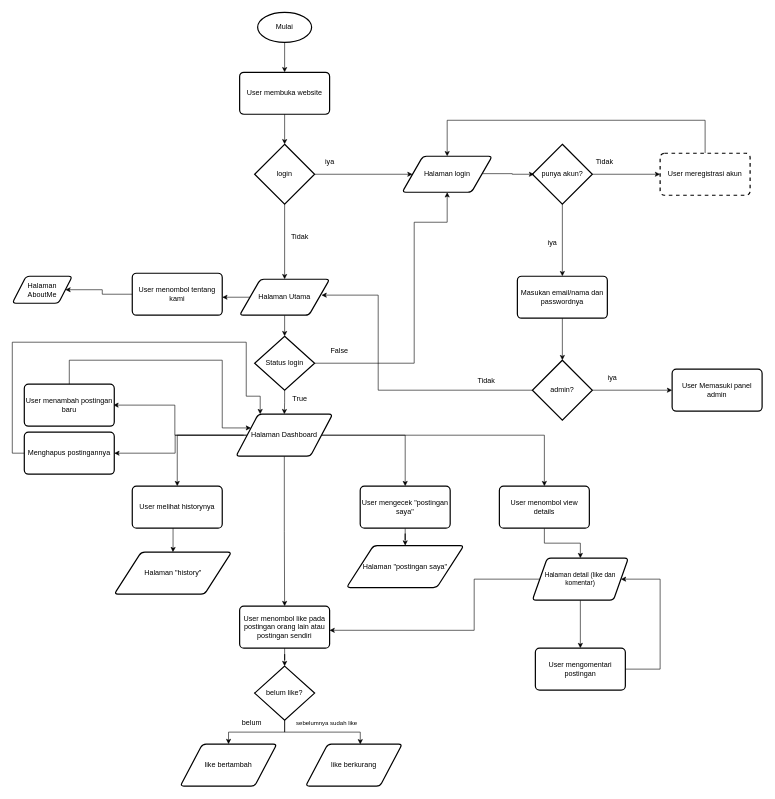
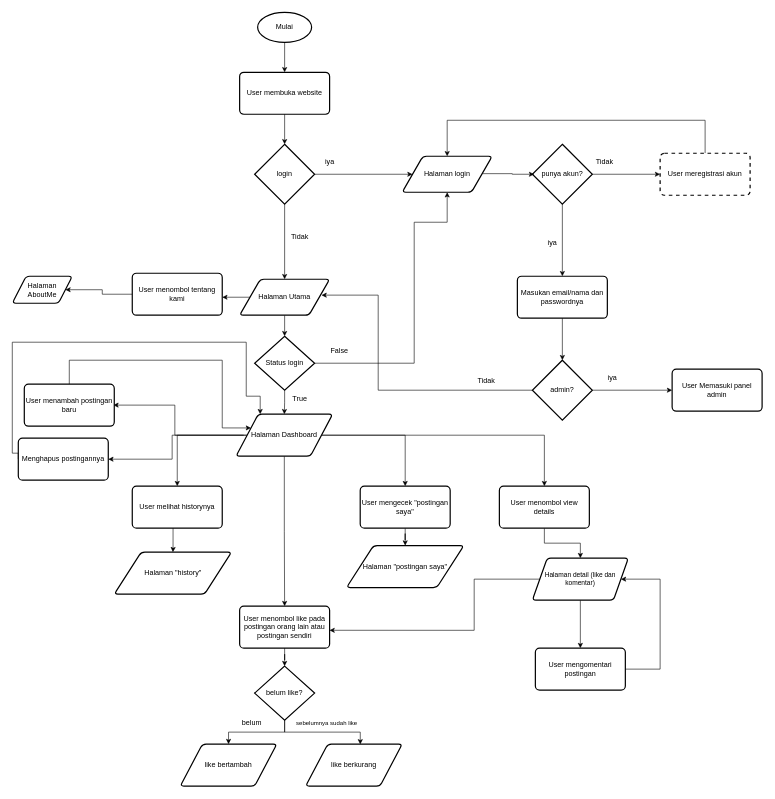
  <mxCell id="0" />
  <mxCell id="1" parent="0" />
  <mxCell id="2" style="edgeStyle=orthogonalEdgeStyle;rounded=0;orthogonalLoop=1;jettySize=auto;html=1;" edge="1" parent="1" source="3" target="4"><mxGeometry relative="1" as="geometry" /></mxCell>
  <mxCell id="3" value="Mulai" style="strokeWidth=2;html=1;shape=mxgraph.flowchart.start_1;whiteSpace=wrap;" vertex="1" parent="1"><mxGeometry x="429" y="20" width="90" height="50" as="geometry" /></mxCell>
  <mxCell id="4" value="User membuka website" style="rounded=1;whiteSpace=wrap;html=1;absoluteArcSize=1;arcSize=14;strokeWidth=2;" vertex="1" parent="1"><mxGeometry x="399" y="120" width="150" height="70" as="geometry" /></mxCell>
  <mxCell id="5" style="edgeStyle=orthogonalEdgeStyle;rounded=0;orthogonalLoop=1;jettySize=auto;html=1;" edge="1" parent="1" source="7" target="37"><mxGeometry relative="1" as="geometry"><mxPoint x="670" y="290" as="targetPoint" /></mxGeometry></mxCell>
  <mxCell id="6" style="edgeStyle=orthogonalEdgeStyle;rounded=0;orthogonalLoop=1;jettySize=auto;html=1;entryX=0.5;entryY=0;entryDx=0;entryDy=0;" edge="1" parent="1" source="7" target="34"><mxGeometry relative="1" as="geometry"><mxPoint x="474" y="460" as="targetPoint" /></mxGeometry></mxCell>
  <mxCell id="7" value="login" style="strokeWidth=2;html=1;shape=mxgraph.flowchart.decision;whiteSpace=wrap;" vertex="1" parent="1"><mxGeometry x="424" y="240" width="100" height="100" as="geometry" /></mxCell>
  <mxCell id="8" style="edgeStyle=orthogonalEdgeStyle;rounded=0;orthogonalLoop=1;jettySize=auto;html=1;entryX=0;entryY=0.5;entryDx=0;entryDy=0;" edge="1" parent="1" source="10" target="13"><mxGeometry relative="1" as="geometry" /></mxCell>
  <mxCell id="9" style="edgeStyle=orthogonalEdgeStyle;rounded=0;orthogonalLoop=1;jettySize=auto;html=1;" edge="1" parent="1" source="10" target="14"><mxGeometry relative="1" as="geometry" /></mxCell>
  <mxCell id="10" value="punya akun?" style="strokeWidth=2;html=1;shape=mxgraph.flowchart.decision;whiteSpace=wrap;" vertex="1" parent="1"><mxGeometry x="887" y="240" width="100" height="100" as="geometry" /></mxCell>
  <mxCell id="11" style="edgeStyle=orthogonalEdgeStyle;rounded=0;orthogonalLoop=1;jettySize=auto;html=1;entryX=0.03;entryY=0.5;entryDx=0;entryDy=0;entryPerimeter=0;exitX=0.894;exitY=0.483;exitDx=0;exitDy=0;exitPerimeter=0;" edge="1" parent="1" source="37" target="10"><mxGeometry relative="1" as="geometry"><mxPoint x="820" y="290" as="sourcePoint" /></mxGeometry></mxCell>
  <mxCell id="12" style="edgeStyle=orthogonalEdgeStyle;rounded=0;orthogonalLoop=1;jettySize=auto;html=1;entryX=0.5;entryY=0;entryDx=0;entryDy=0;" edge="1" parent="1" source="13" target="37"><mxGeometry relative="1" as="geometry"><mxPoint x="745" y="255" as="targetPoint" /><Array as="points"><mxPoint x="1175" y="200" /><mxPoint x="745" y="200" /></Array></mxGeometry></mxCell>
  <mxCell id="13" value="User meregistrasi akun" style="rounded=1;whiteSpace=wrap;html=1;absoluteArcSize=1;arcSize=14;strokeWidth=2;dashed=1;" vertex="1" parent="1"><mxGeometry x="1100" y="255" width="150" height="70" as="geometry" /></mxCell>
  <mxCell id="14" value="Masukan email/nama dan passwordnya" style="rounded=1;whiteSpace=wrap;html=1;absoluteArcSize=1;arcSize=14;strokeWidth=2;" vertex="1" parent="1"><mxGeometry x="862" y="460" width="150" height="70" as="geometry" /></mxCell>
  <mxCell id="15" value="iya" style="text;html=1;align=center;verticalAlign=middle;resizable=0;points=[];autosize=1;strokeColor=none;fillColor=none;" vertex="1" parent="1"><mxGeometry x="900" y="390" width="40" height="30" as="geometry" /></mxCell>
  <mxCell id="16" value="Tidak" style="text;html=1;align=center;verticalAlign=middle;resizable=0;points=[];autosize=1;strokeColor=none;fillColor=none;" vertex="1" parent="1"><mxGeometry x="982" y="255" width="50" height="30" as="geometry" /></mxCell>
  <mxCell id="17" value="Tidak" style="text;html=1;align=center;verticalAlign=middle;resizable=0;points=[];autosize=1;strokeColor=none;fillColor=none;" vertex="1" parent="1"><mxGeometry x="474" y="379" width="50" height="30" as="geometry" /></mxCell>
  <mxCell id="18" value="iya" style="text;html=1;align=center;verticalAlign=middle;resizable=0;points=[];autosize=1;strokeColor=none;fillColor=none;" vertex="1" parent="1"><mxGeometry x="529" y="255" width="40" height="30" as="geometry" /></mxCell>
  <mxCell id="19" style="edgeStyle=orthogonalEdgeStyle;rounded=0;orthogonalLoop=1;jettySize=auto;html=1;entryX=0.5;entryY=0;entryDx=0;entryDy=0;entryPerimeter=0;" edge="1" parent="1" source="4" target="7"><mxGeometry relative="1" as="geometry" /></mxCell>
  <mxCell id="20" style="edgeStyle=orthogonalEdgeStyle;rounded=0;orthogonalLoop=1;jettySize=auto;html=1;entryX=0.5;entryY=0;entryDx=0;entryDy=0;" edge="1" parent="1" source="22" target="48"><mxGeometry relative="1" as="geometry"><mxPoint x="474" y="690" as="targetPoint" /></mxGeometry></mxCell>
  <mxCell id="21" style="rounded=0;orthogonalLoop=1;jettySize=auto;html=1;entryX=0.5;entryY=1;entryDx=0;entryDy=0;exitX=1;exitY=0.5;exitDx=0;exitDy=0;exitPerimeter=0;edgeStyle=orthogonalEdgeStyle;strokeColor=light-dark(#000000,#FFF600);" edge="1" parent="1" source="22" target="37"><mxGeometry relative="1" as="geometry"><mxPoint x="745" y="325" as="targetPoint" /><Array as="points"><mxPoint x="690" y="605" /><mxPoint x="690" y="370" /><mxPoint x="745" y="370" /></Array></mxGeometry></mxCell>
  <mxCell id="22" value="Status login" style="strokeWidth=2;html=1;shape=mxgraph.flowchart.decision;whiteSpace=wrap;" vertex="1" parent="1"><mxGeometry x="424" y="560" width="100" height="90" as="geometry" /></mxCell>
  <mxCell id="23" style="edgeStyle=orthogonalEdgeStyle;rounded=0;orthogonalLoop=1;jettySize=auto;html=1;entryX=0.5;entryY=0;entryDx=0;entryDy=0;entryPerimeter=0;exitX=0.5;exitY=1;exitDx=0;exitDy=0;" edge="1" parent="1" source="34" target="22"><mxGeometry relative="1" as="geometry"><mxPoint x="474" y="530" as="sourcePoint" /></mxGeometry></mxCell>
  <mxCell id="24" style="edgeStyle=orthogonalEdgeStyle;rounded=0;orthogonalLoop=1;jettySize=auto;html=1;entryX=0;entryY=0.5;entryDx=0;entryDy=0;" edge="1" parent="1" source="26" target="28"><mxGeometry relative="1" as="geometry" /></mxCell>
  <mxCell id="25" style="edgeStyle=orthogonalEdgeStyle;rounded=0;orthogonalLoop=1;jettySize=auto;html=1;entryX=0.91;entryY=0.442;entryDx=0;entryDy=0;entryPerimeter=0;" edge="1" parent="1" source="26" target="34"><mxGeometry relative="1" as="geometry"><mxPoint x="549" y="495" as="targetPoint" /><Array as="points"><mxPoint x="630" y="650" /><mxPoint x="630" y="492" /></Array></mxGeometry></mxCell>
  <mxCell id="26" value="admin?" style="strokeWidth=2;html=1;shape=mxgraph.flowchart.decision;whiteSpace=wrap;" vertex="1" parent="1"><mxGeometry x="887" y="600" width="100" height="100" as="geometry" /></mxCell>
  <mxCell id="27" style="edgeStyle=orthogonalEdgeStyle;rounded=0;orthogonalLoop=1;jettySize=auto;html=1;entryX=0.5;entryY=0;entryDx=0;entryDy=0;entryPerimeter=0;" edge="1" parent="1" source="14" target="26"><mxGeometry relative="1" as="geometry" /></mxCell>
  <mxCell id="28" value="User Memasuki panel admin" style="rounded=1;whiteSpace=wrap;html=1;absoluteArcSize=1;arcSize=14;strokeWidth=2;" vertex="1" parent="1"><mxGeometry x="1120" y="615" width="150" height="70" as="geometry" /></mxCell>
  <mxCell id="29" value="iya" style="text;html=1;align=center;verticalAlign=middle;resizable=0;points=[];autosize=1;strokeColor=none;fillColor=none;" vertex="1" parent="1"><mxGeometry x="1000" y="615" width="40" height="30" as="geometry" /></mxCell>
  <mxCell id="30" value="Tidak" style="text;html=1;align=center;verticalAlign=middle;resizable=0;points=[];autosize=1;strokeColor=none;fillColor=none;" vertex="1" parent="1"><mxGeometry x="785" y="620" width="50" height="30" as="geometry" /></mxCell>
  <mxCell id="31" value="False" style="text;html=1;align=center;verticalAlign=middle;resizable=0;points=[];autosize=1;strokeColor=none;fillColor=none;" vertex="1" parent="1"><mxGeometry x="540" y="570" width="50" height="30" as="geometry" /></mxCell>
  <mxCell id="32" value="True" style="text;html=1;align=center;verticalAlign=middle;resizable=0;points=[];autosize=1;strokeColor=none;fillColor=none;" vertex="1" parent="1"><mxGeometry x="474" y="650" width="50" height="30" as="geometry" /></mxCell>
  <mxCell id="33" style="edgeStyle=orthogonalEdgeStyle;rounded=0;orthogonalLoop=1;jettySize=auto;html=1;" edge="1" parent="1" source="34" target="36"><mxGeometry relative="1" as="geometry"><Array as="points"><mxPoint x="400" y="490" /><mxPoint x="400" y="490" /></Array></mxGeometry></mxCell>
  <mxCell id="34" value="Halaman Utama" style="shape=parallelogram;html=1;strokeWidth=2;perimeter=parallelogramPerimeter;whiteSpace=wrap;rounded=1;arcSize=12;size=0.23;" vertex="1" parent="1"><mxGeometry x="399" y="465" width="150" height="60" as="geometry" /></mxCell>
  <mxCell id="35" style="edgeStyle=orthogonalEdgeStyle;rounded=0;orthogonalLoop=1;jettySize=auto;html=1;entryX=1;entryY=0.5;entryDx=0;entryDy=0;" edge="1" parent="1" source="36" target="38"><mxGeometry relative="1" as="geometry" /></mxCell>
  <mxCell id="36" value="User menombol tentang kami" style="rounded=1;whiteSpace=wrap;html=1;absoluteArcSize=1;arcSize=14;strokeWidth=2;" vertex="1" parent="1"><mxGeometry x="220" y="455" width="150" height="70" as="geometry" /></mxCell>
  <mxCell id="37" value="Halaman login" style="shape=parallelogram;html=1;strokeWidth=2;perimeter=parallelogramPerimeter;whiteSpace=wrap;rounded=1;arcSize=12;size=0.23;" vertex="1" parent="1"><mxGeometry x="670" y="260" width="150" height="60" as="geometry" /></mxCell>
  <mxCell id="38" value="Halaman AboutMe" style="shape=parallelogram;html=1;strokeWidth=2;perimeter=parallelogramPerimeter;whiteSpace=wrap;rounded=1;arcSize=12;size=0.23;" vertex="1" parent="1"><mxGeometry x="20" y="460" width="100" height="45" as="geometry" /></mxCell>
  <mxCell id="39" style="edgeStyle=orthogonalEdgeStyle;rounded=0;orthogonalLoop=1;jettySize=auto;html=1;" edge="1" parent="1" source="41" target="61"><mxGeometry relative="1" as="geometry" /></mxCell>
  <mxCell id="40" style="edgeStyle=orthogonalEdgeStyle;rounded=0;orthogonalLoop=1;jettySize=auto;html=1;entryX=0.566;entryY=0.006;entryDx=0;entryDy=0;entryPerimeter=0;" edge="1" parent="1" source="41" target="63"><mxGeometry relative="1" as="geometry"><mxPoint x="520" y="1020" as="targetPoint" /></mxGeometry></mxCell>
  <mxCell id="41" value="belum like?" style="strokeWidth=2;html=1;shape=mxgraph.flowchart.decision;whiteSpace=wrap;" vertex="1" parent="1"><mxGeometry x="424" y="1110" width="100" height="90" as="geometry" /></mxCell>
  <mxCell id="42" value="" style="edgeStyle=orthogonalEdgeStyle;rounded=0;orthogonalLoop=1;jettySize=auto;html=1;entryX=0.99;entryY=0.498;entryDx=0;entryDy=0;entryPerimeter=0;" edge="1" parent="1" target="50"><mxGeometry relative="1" as="geometry"><mxPoint x="405.755" y="725" as="sourcePoint" /><mxPoint x="184.24" y="675" as="targetPoint" /><Array as="points"><mxPoint x="291" y="725" /><mxPoint x="291" y="675" /></Array></mxGeometry></mxCell>
  <mxCell id="43" style="edgeStyle=orthogonalEdgeStyle;rounded=0;orthogonalLoop=1;jettySize=auto;html=1;entryX=0.5;entryY=0;entryDx=0;entryDy=0;" edge="1" parent="1" source="48" target="52"><mxGeometry relative="1" as="geometry" /></mxCell>
  <mxCell id="44" style="edgeStyle=orthogonalEdgeStyle;rounded=0;orthogonalLoop=1;jettySize=auto;html=1;entryX=0.5;entryY=0;entryDx=0;entryDy=0;" edge="1" parent="1" source="48" target="53"><mxGeometry relative="1" as="geometry"><Array as="points"><mxPoint x="295" y="725" /></Array></mxGeometry></mxCell>
  <mxCell id="45" style="edgeStyle=orthogonalEdgeStyle;rounded=0;orthogonalLoop=1;jettySize=auto;html=1;entryX=1;entryY=0.5;entryDx=0;entryDy=0;" edge="1" parent="1" source="48" target="58"><mxGeometry relative="1" as="geometry" /></mxCell>
  <mxCell id="46" style="edgeStyle=orthogonalEdgeStyle;rounded=0;orthogonalLoop=1;jettySize=auto;html=1;entryX=0.5;entryY=0;entryDx=0;entryDy=0;" edge="1" parent="1" source="48" target="59"><mxGeometry relative="1" as="geometry" /></mxCell>
  <mxCell id="47" style="edgeStyle=orthogonalEdgeStyle;rounded=0;orthogonalLoop=1;jettySize=auto;html=1;" edge="1" parent="1" source="48" target="66"><mxGeometry relative="1" as="geometry" /></mxCell>
  <mxCell id="48" value="Halaman Dashboard" style="shape=parallelogram;html=1;strokeWidth=2;perimeter=parallelogramPerimeter;whiteSpace=wrap;rounded=1;arcSize=12;size=0.23;" vertex="1" parent="1"><mxGeometry x="393" y="690" width="161" height="70" as="geometry" /></mxCell>
  <mxCell id="49" style="edgeStyle=orthogonalEdgeStyle;rounded=0;orthogonalLoop=1;jettySize=auto;html=1;entryX=0;entryY=0.25;entryDx=0;entryDy=0;" edge="1" parent="1" source="50" target="48"><mxGeometry relative="1" as="geometry"><mxPoint x="140" y="580" as="targetPoint" /><Array as="points"><mxPoint x="115" y="600" /><mxPoint x="370" y="600" /><mxPoint x="370" y="713" /><mxPoint x="418" y="713" /></Array></mxGeometry></mxCell>
  <mxCell id="50" value="User menambah postingan baru" style="rounded=1;whiteSpace=wrap;html=1;absoluteArcSize=1;arcSize=14;strokeWidth=2;" vertex="1" parent="1"><mxGeometry x="40" y="640" width="150" height="70" as="geometry" /></mxCell>
  <mxCell id="51" style="edgeStyle=orthogonalEdgeStyle;rounded=0;orthogonalLoop=1;jettySize=auto;html=1;entryX=0.5;entryY=0;entryDx=0;entryDy=0;" edge="1" parent="1" source="52" target="54"><mxGeometry relative="1" as="geometry" /></mxCell>
  <mxCell id="52" value="User mengecek &quot;postingan saya&quot;" style="rounded=1;whiteSpace=wrap;html=1;absoluteArcSize=1;arcSize=14;strokeWidth=2;" vertex="1" parent="1"><mxGeometry x="600" y="810" width="150" height="70" as="geometry" /></mxCell>
  <mxCell id="53" value="User melihat historynya" style="rounded=1;whiteSpace=wrap;html=1;absoluteArcSize=1;arcSize=14;strokeWidth=2;" vertex="1" parent="1"><mxGeometry x="220" y="810" width="150" height="70" as="geometry" /></mxCell>
  <mxCell id="54" value="Halaman &quot;postingan saya&quot;" style="shape=parallelogram;html=1;strokeWidth=2;perimeter=parallelogramPerimeter;whiteSpace=wrap;rounded=1;arcSize=12;size=0.23;" vertex="1" parent="1"><mxGeometry x="577.25" y="909" width="195.5" height="70" as="geometry" /></mxCell>
  <mxCell id="55" value="Halaman &quot;history&quot;" style="shape=parallelogram;html=1;strokeWidth=2;perimeter=parallelogramPerimeter;whiteSpace=wrap;rounded=1;arcSize=12;size=0.23;" vertex="1" parent="1"><mxGeometry x="190" y="920" width="195.5" height="70" as="geometry" /></mxCell>
  <mxCell id="56" style="edgeStyle=orthogonalEdgeStyle;rounded=0;orthogonalLoop=1;jettySize=auto;html=1;entryX=0.5;entryY=0;entryDx=0;entryDy=0;" edge="1" parent="1" source="53" target="55"><mxGeometry relative="1" as="geometry"><Array as="points"><mxPoint x="288" y="915" /><mxPoint x="288" y="915" /></Array></mxGeometry></mxCell>
  <mxCell id="57" style="edgeStyle=orthogonalEdgeStyle;rounded=0;orthogonalLoop=1;jettySize=auto;html=1;entryX=0.25;entryY=0;entryDx=0;entryDy=0;exitX=0;exitY=0.5;exitDx=0;exitDy=0;" edge="1" parent="1" source="58" target="48"><mxGeometry relative="1" as="geometry"><Array as="points"><mxPoint x="20" y="755" /><mxPoint x="20" y="570" /><mxPoint x="410" y="570" /><mxPoint x="410" y="660" /><mxPoint x="433" y="660" /></Array></mxGeometry></mxCell>
- <mxCell id="58" value="Menghapus postingannya" style="rounded=1;whiteSpace=wrap;html=1;absoluteArcSize=1;arcSize=14;strokeWidth=2;" vertex="1" parent="1"><mxGeometry x="40" y="720" width="150" height="70" as="geometry" /></mxCell>
+ <mxCell id="58" value="Menghapus postingannya" style="rounded=1;whiteSpace=wrap;html=1;absoluteArcSize=1;arcSize=14;strokeWidth=2;" vertex="1" parent="1"><mxGeometry x="30" y="730" width="150" height="70" as="geometry" /></mxCell>
  <mxCell id="59" value="User menombol like pada postingan orang lain atau postingan sendiri" style="rounded=1;whiteSpace=wrap;html=1;absoluteArcSize=1;arcSize=14;strokeWidth=2;" vertex="1" parent="1"><mxGeometry x="399" y="1010" width="150" height="70" as="geometry" /></mxCell>
  <mxCell id="60" style="edgeStyle=orthogonalEdgeStyle;rounded=0;orthogonalLoop=1;jettySize=auto;html=1;entryX=0.5;entryY=0;entryDx=0;entryDy=0;entryPerimeter=0;" edge="1" parent="1" source="59" target="41"><mxGeometry relative="1" as="geometry" /></mxCell>
  <mxCell id="61" value="like bertambah" style="shape=parallelogram;html=1;strokeWidth=2;perimeter=parallelogramPerimeter;whiteSpace=wrap;rounded=1;arcSize=12;size=0.23;" vertex="1" parent="1"><mxGeometry x="300" y="1240" width="161" height="70" as="geometry" /></mxCell>
  <mxCell id="62" value="belum" style="text;html=1;align=center;verticalAlign=middle;resizable=0;points=[];autosize=1;strokeColor=none;fillColor=none;" vertex="1" parent="1"><mxGeometry x="389" y="1190" width="60" height="30" as="geometry" /></mxCell>
  <mxCell id="63" value="like berkurang" style="shape=parallelogram;html=1;strokeWidth=2;perimeter=parallelogramPerimeter;whiteSpace=wrap;rounded=1;arcSize=12;size=0.23;" vertex="1" parent="1"><mxGeometry x="509" y="1240" width="161" height="70" as="geometry" /></mxCell>
  <mxCell id="64" value="sebelumnya sudah like" style="text;html=1;align=center;verticalAlign=middle;resizable=0;points=[];autosize=1;strokeColor=none;fillColor=none;fontSize=10;" vertex="1" parent="1"><mxGeometry x="478.5" y="1190" width="130" height="30" as="geometry" /></mxCell>
  <mxCell id="65" style="edgeStyle=orthogonalEdgeStyle;rounded=0;orthogonalLoop=1;jettySize=auto;html=1;" edge="1" parent="1" source="66" target="68"><mxGeometry relative="1" as="geometry" /></mxCell>
  <mxCell id="66" value="User menombol view details" style="rounded=1;whiteSpace=wrap;html=1;absoluteArcSize=1;arcSize=14;strokeWidth=2;" vertex="1" parent="1"><mxGeometry x="832" y="810" width="150" height="70" as="geometry" /></mxCell>
  <mxCell id="67" style="edgeStyle=orthogonalEdgeStyle;rounded=0;orthogonalLoop=1;jettySize=auto;html=1;entryX=0.5;entryY=0;entryDx=0;entryDy=0;" edge="1" parent="1" source="68" target="70"><mxGeometry relative="1" as="geometry" /></mxCell>
  <mxCell id="68" value="Halaman detail (like dan komentar)" style="shape=parallelogram;html=1;strokeWidth=2;perimeter=parallelogramPerimeter;whiteSpace=wrap;rounded=1;arcSize=12;size=0.155;fontSize=11;" vertex="1" parent="1"><mxGeometry x="887" y="930" width="160" height="70" as="geometry" /></mxCell>
  <mxCell id="69" style="edgeStyle=orthogonalEdgeStyle;rounded=0;orthogonalLoop=1;jettySize=auto;html=1;entryX=1;entryY=0.5;entryDx=0;entryDy=0;exitX=1;exitY=0.5;exitDx=0;exitDy=0;" edge="1" parent="1" source="70" target="68"><mxGeometry relative="1" as="geometry"><Array as="points"><mxPoint x="1100" y="1115" /><mxPoint x="1100" y="965" /></Array></mxGeometry></mxCell>
  <mxCell id="70" value="User mengomentari postingan" style="rounded=1;whiteSpace=wrap;html=1;absoluteArcSize=1;arcSize=14;strokeWidth=2;" vertex="1" parent="1"><mxGeometry x="892" y="1080" width="150" height="70" as="geometry" /></mxCell>
  <mxCell id="71" style="edgeStyle=orthogonalEdgeStyle;rounded=0;orthogonalLoop=1;jettySize=auto;html=1;entryX=0.999;entryY=0.575;entryDx=0;entryDy=0;entryPerimeter=0;" edge="1" parent="1" source="68" target="59"><mxGeometry relative="1" as="geometry"><Array as="points"><mxPoint x="790" y="965" /><mxPoint x="790" y="1050" /></Array></mxGeometry></mxCell>
